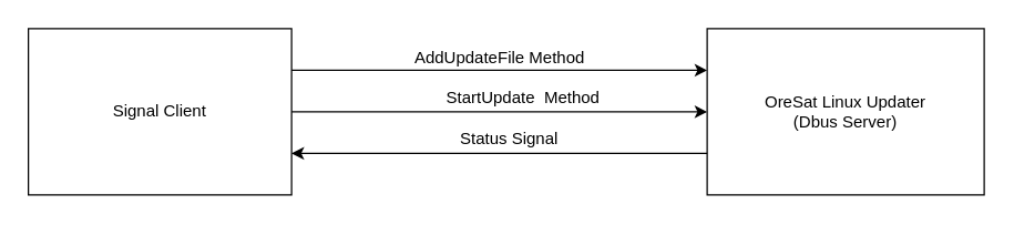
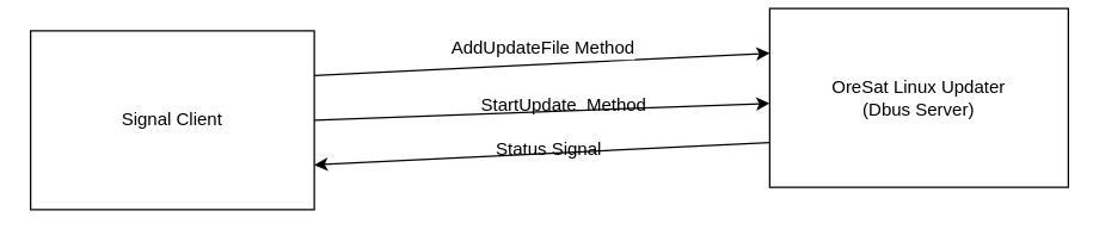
  <mxCell id="0" />
  <mxCell id="1" parent="0" />
  <mxCell id="2" value="Signal Client" style="rounded=0;whiteSpace=wrap;html=1;" parent="1" vertex="1"><mxGeometry x="20" y="20" width="190" height="120" as="geometry" /></mxCell>
- <mxCell id="3" value="OreSat Linux Updater&lt;br&gt;(Dbus Server)" style="rounded=0;whiteSpace=wrap;html=1;" parent="1" vertex="1"><mxGeometry x="510" y="20" width="200" height="120" as="geometry" /></mxCell>
+ <mxCell id="3" value="OreSat Linux Updater&lt;br&gt;(Dbus Server)" style="rounded=0;whiteSpace=wrap;html=1;" parent="1" vertex="1"><mxGeometry x="515" y="5" width="200" height="120" as="geometry" /></mxCell>
  <mxCell id="4" value="" style="endArrow=classic;html=1;exitX=1;exitY=0.25;exitDx=0;exitDy=0;entryX=0;entryY=0.25;entryDx=0;entryDy=0;" parent="1" source="2" target="3" edge="1"><mxGeometry width="50" height="50" relative="1" as="geometry"><mxPoint x="140" y="200" as="sourcePoint" /><mxPoint x="310" y="-90" as="targetPoint" /></mxGeometry></mxCell>
  <mxCell id="5" value="AddUpdateFile Method" style="text;html=1;resizable=0;points=[];align=center;verticalAlign=middle;labelBackgroundColor=#ffffff;" parent="4" vertex="1" connectable="0"><mxGeometry x="0.182" y="1" relative="1" as="geometry"><mxPoint x="-27.5" y="-9" as="offset" /></mxGeometry></mxCell>
  <mxCell id="6" value="" style="endArrow=classic;html=1;exitX=1;exitY=0.5;exitDx=0;exitDy=0;" parent="1" source="2" target="3" edge="1"><mxGeometry width="50" height="50" relative="1" as="geometry"><mxPoint x="370" y="99" as="sourcePoint" /><mxPoint x="260" y="-90" as="targetPoint" /></mxGeometry></mxCell>
  <mxCell id="7" value="" style="endArrow=classic;html=1;exitX=0;exitY=0.75;exitDx=0;exitDy=0;entryX=1;entryY=0.75;entryDx=0;entryDy=0;" parent="1" source="3" target="2" edge="1"><mxGeometry width="50" height="50" relative="1" as="geometry"><mxPoint x="370" y="180" as="sourcePoint" /><mxPoint x="380" y="200" as="targetPoint" /></mxGeometry></mxCell>
  <mxCell id="8" value="StartUpdate&amp;nbsp; Method" style="text;html=1;resizable=0;points=[];autosize=1;align=left;verticalAlign=top;spacingTop=-4;" parent="1" vertex="1"><mxGeometry x="320" y="60" width="130" height="20" as="geometry" /></mxCell>
  <mxCell id="9" value="Status Signal" style="text;html=1;resizable=0;points=[];autosize=1;align=left;verticalAlign=top;spacingTop=-4;" parent="1" vertex="1"><mxGeometry x="330" y="90" width="90" height="20" as="geometry" /></mxCell>
